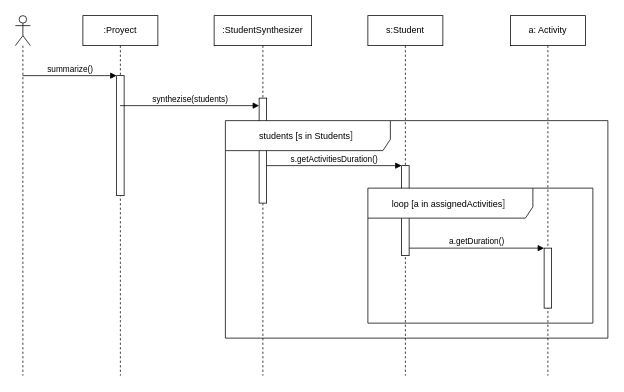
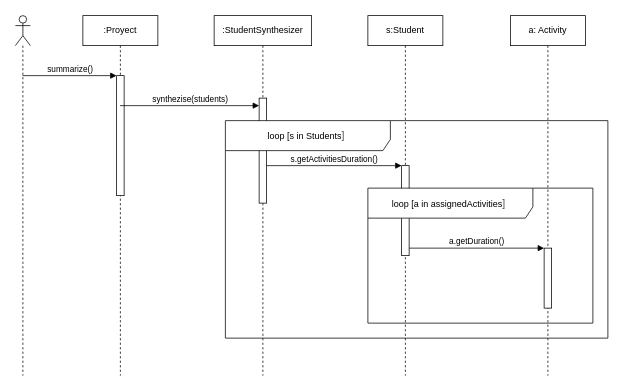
  <mxCell id="0" />
  <mxCell id="1" parent="0" />
  <mxCell id="2" value="" style="shape=umlLifeline;participant=umlActor;perimeter=lifelinePerimeter;whiteSpace=wrap;html=1;container=1;collapsible=0;recursiveResize=0;verticalAlign=top;spacingTop=36;outlineConnect=0;" vertex="1" parent="1"><mxGeometry x="20" y="20" width="20" height="480" as="geometry" /></mxCell>
  <mxCell id="3" value=":Proyect" style="shape=umlLifeline;perimeter=lifelinePerimeter;whiteSpace=wrap;html=1;container=1;collapsible=0;recursiveResize=0;outlineConnect=0;" vertex="1" parent="1"><mxGeometry x="110" y="20" width="100" height="480" as="geometry" /></mxCell>
  <mxCell id="4" value="" style="html=1;points=[];perimeter=orthogonalPerimeter;" vertex="1" parent="3"><mxGeometry x="45" y="80" width="10" height="160" as="geometry" /></mxCell>
  <mxCell id="5" value="s:Student" style="shape=umlLifeline;perimeter=lifelinePerimeter;whiteSpace=wrap;html=1;container=1;collapsible=0;recursiveResize=0;outlineConnect=0;" vertex="1" parent="1"><mxGeometry x="490" y="20" width="100" height="480" as="geometry" /></mxCell>
  <mxCell id="6" value="" style="html=1;points=[];perimeter=orthogonalPerimeter;" vertex="1" parent="5"><mxGeometry x="45" y="200" width="10" height="120" as="geometry" /></mxCell>
  <mxCell id="7" value="a: Activity" style="shape=umlLifeline;perimeter=lifelinePerimeter;whiteSpace=wrap;html=1;container=1;collapsible=0;recursiveResize=0;outlineConnect=0;" vertex="1" parent="1"><mxGeometry x="680" y="20" width="100" height="480" as="geometry" /></mxCell>
  <mxCell id="8" value="" style="html=1;points=[];perimeter=orthogonalPerimeter;" vertex="1" parent="7"><mxGeometry x="45" y="310" width="10" height="80" as="geometry" /></mxCell>
  <mxCell id="9" value=":StudentSynthesizer" style="shape=umlLifeline;perimeter=lifelinePerimeter;whiteSpace=wrap;html=1;container=1;collapsible=0;recursiveResize=0;outlineConnect=0;" vertex="1" parent="1"><mxGeometry x="285" y="20" width="130" height="480" as="geometry" /></mxCell>
  <mxCell id="10" value="" style="html=1;points=[];perimeter=orthogonalPerimeter;" vertex="1" parent="9"><mxGeometry x="60" y="110" width="10" height="140" as="geometry" /></mxCell>
  <mxCell id="11" value="summarize()" style="html=1;verticalAlign=bottom;endArrow=block;entryX=0;entryY=0;" edge="1" target="4" parent="1" source="2"><mxGeometry relative="1" as="geometry"><mxPoint x="85" y="100" as="sourcePoint" /></mxGeometry></mxCell>
  <mxCell id="12" value="synthezise(students)" style="html=1;verticalAlign=bottom;endArrow=block;entryX=0;entryY=0;" edge="1" parent="1"><mxGeometry relative="1" as="geometry"><mxPoint x="159.5" y="140" as="sourcePoint" /><mxPoint x="345" y="140" as="targetPoint" /></mxGeometry></mxCell>
  <mxCell id="13" value="s.getActivitiesDuration()" style="html=1;verticalAlign=bottom;endArrow=block;entryX=0;entryY=0;" edge="1" target="6" parent="1" source="10"><mxGeometry relative="1" as="geometry"><mxPoint x="465" y="220" as="sourcePoint" /></mxGeometry></mxCell>
  <mxCell id="14" value="a.getDuration()" style="html=1;verticalAlign=bottom;endArrow=block;entryX=0;entryY=0;" edge="1" target="8" parent="1" source="6"><mxGeometry relative="1" as="geometry"><mxPoint x="655" y="260" as="sourcePoint" /></mxGeometry></mxCell>
  <mxCell id="15" value="loop [a in assignedActivities&lt;span style=&quot;color: rgb(77 , 81 , 86) ; font-family: &amp;#34;arial&amp;#34; , sans-serif ; font-size: 14px ; text-align: left ; background-color: rgb(255 , 255 , 255)&quot;&gt;]&amp;nbsp;&lt;/span&gt;" style="shape=umlFrame;whiteSpace=wrap;html=1;width=220;height=40;" vertex="1" parent="1"><mxGeometry x="490" y="250" width="300" height="180" as="geometry" /></mxCell>
- <mxCell id="16" value="students [s in Students&lt;span style=&quot;color: rgb(77 , 81 , 86) ; font-family: &amp;#34;arial&amp;#34; , sans-serif ; font-size: 14px ; text-align: left ; background-color: rgb(255 , 255 , 255)&quot;&gt;]&amp;nbsp;&lt;/span&gt;" style="shape=umlFrame;whiteSpace=wrap;html=1;width=220;height=40;" vertex="1" parent="1"><mxGeometry x="300" y="160" width="510" height="290" as="geometry" /></mxCell>
+ <mxCell id="16" value="loop [s in Students&lt;span style=&quot;color: rgb(77 , 81 , 86) ; font-family: &amp;#34;arial&amp;#34; , sans-serif ; font-size: 14px ; text-align: left ; background-color: rgb(255 , 255 , 255)&quot;&gt;]&amp;nbsp;&lt;/span&gt;" style="shape=umlFrame;whiteSpace=wrap;html=1;width=220;height=40;" vertex="1" parent="1"><mxGeometry x="300" y="160" width="510" height="290" as="geometry" /></mxCell>
